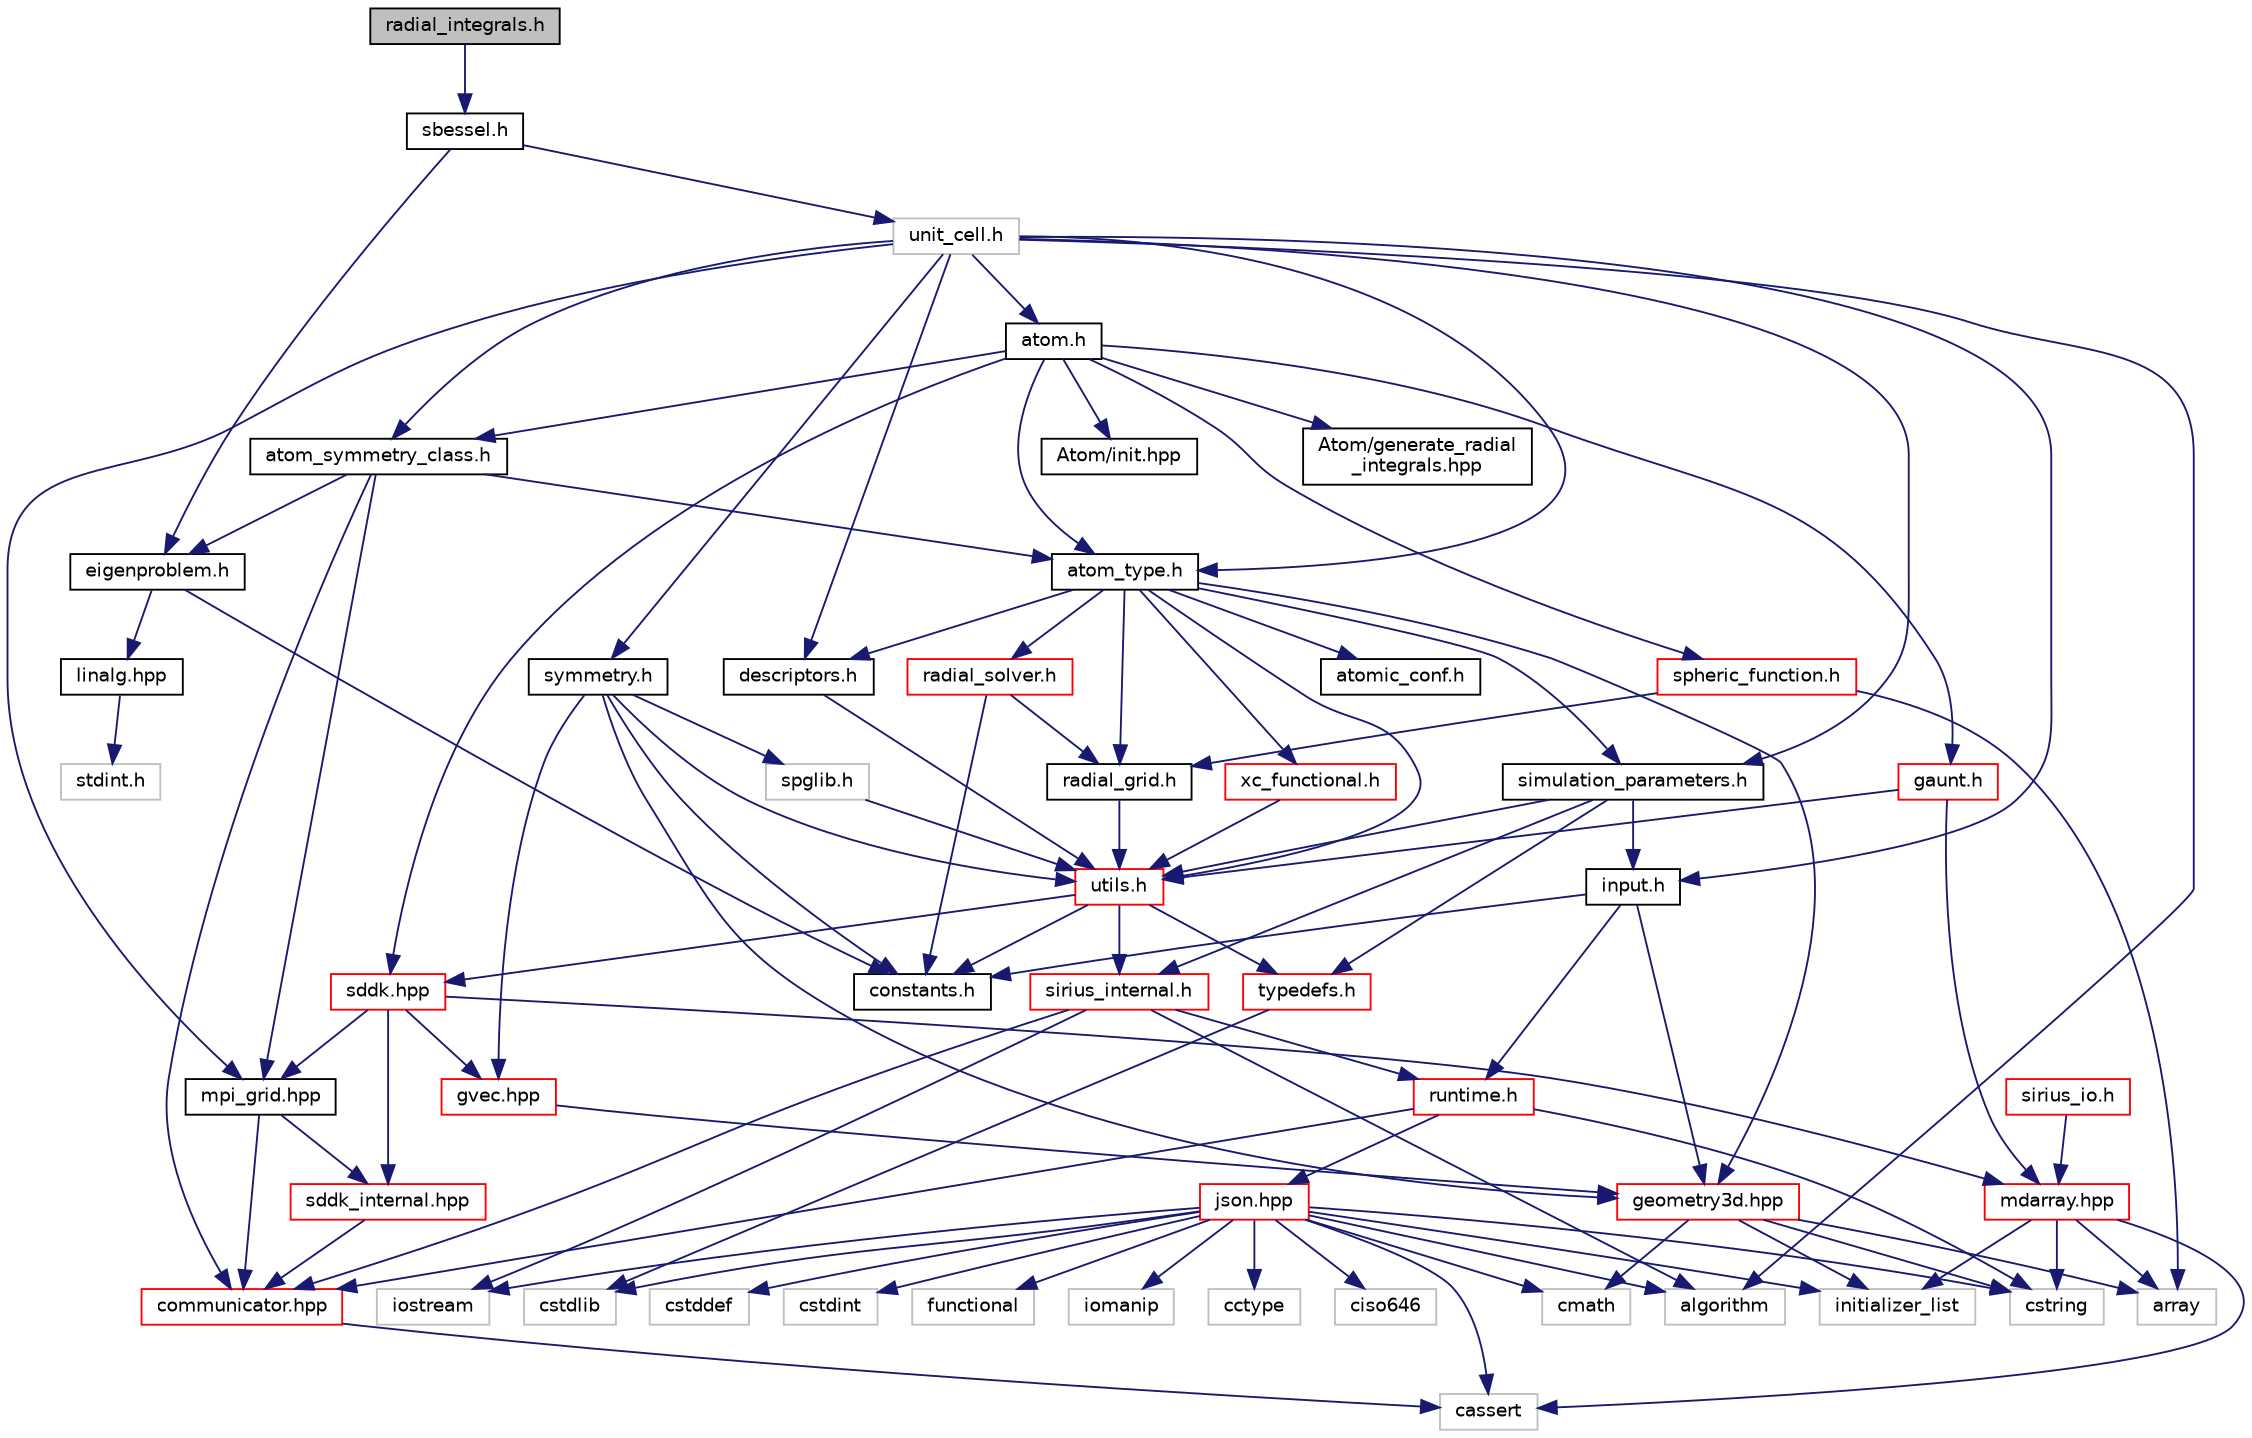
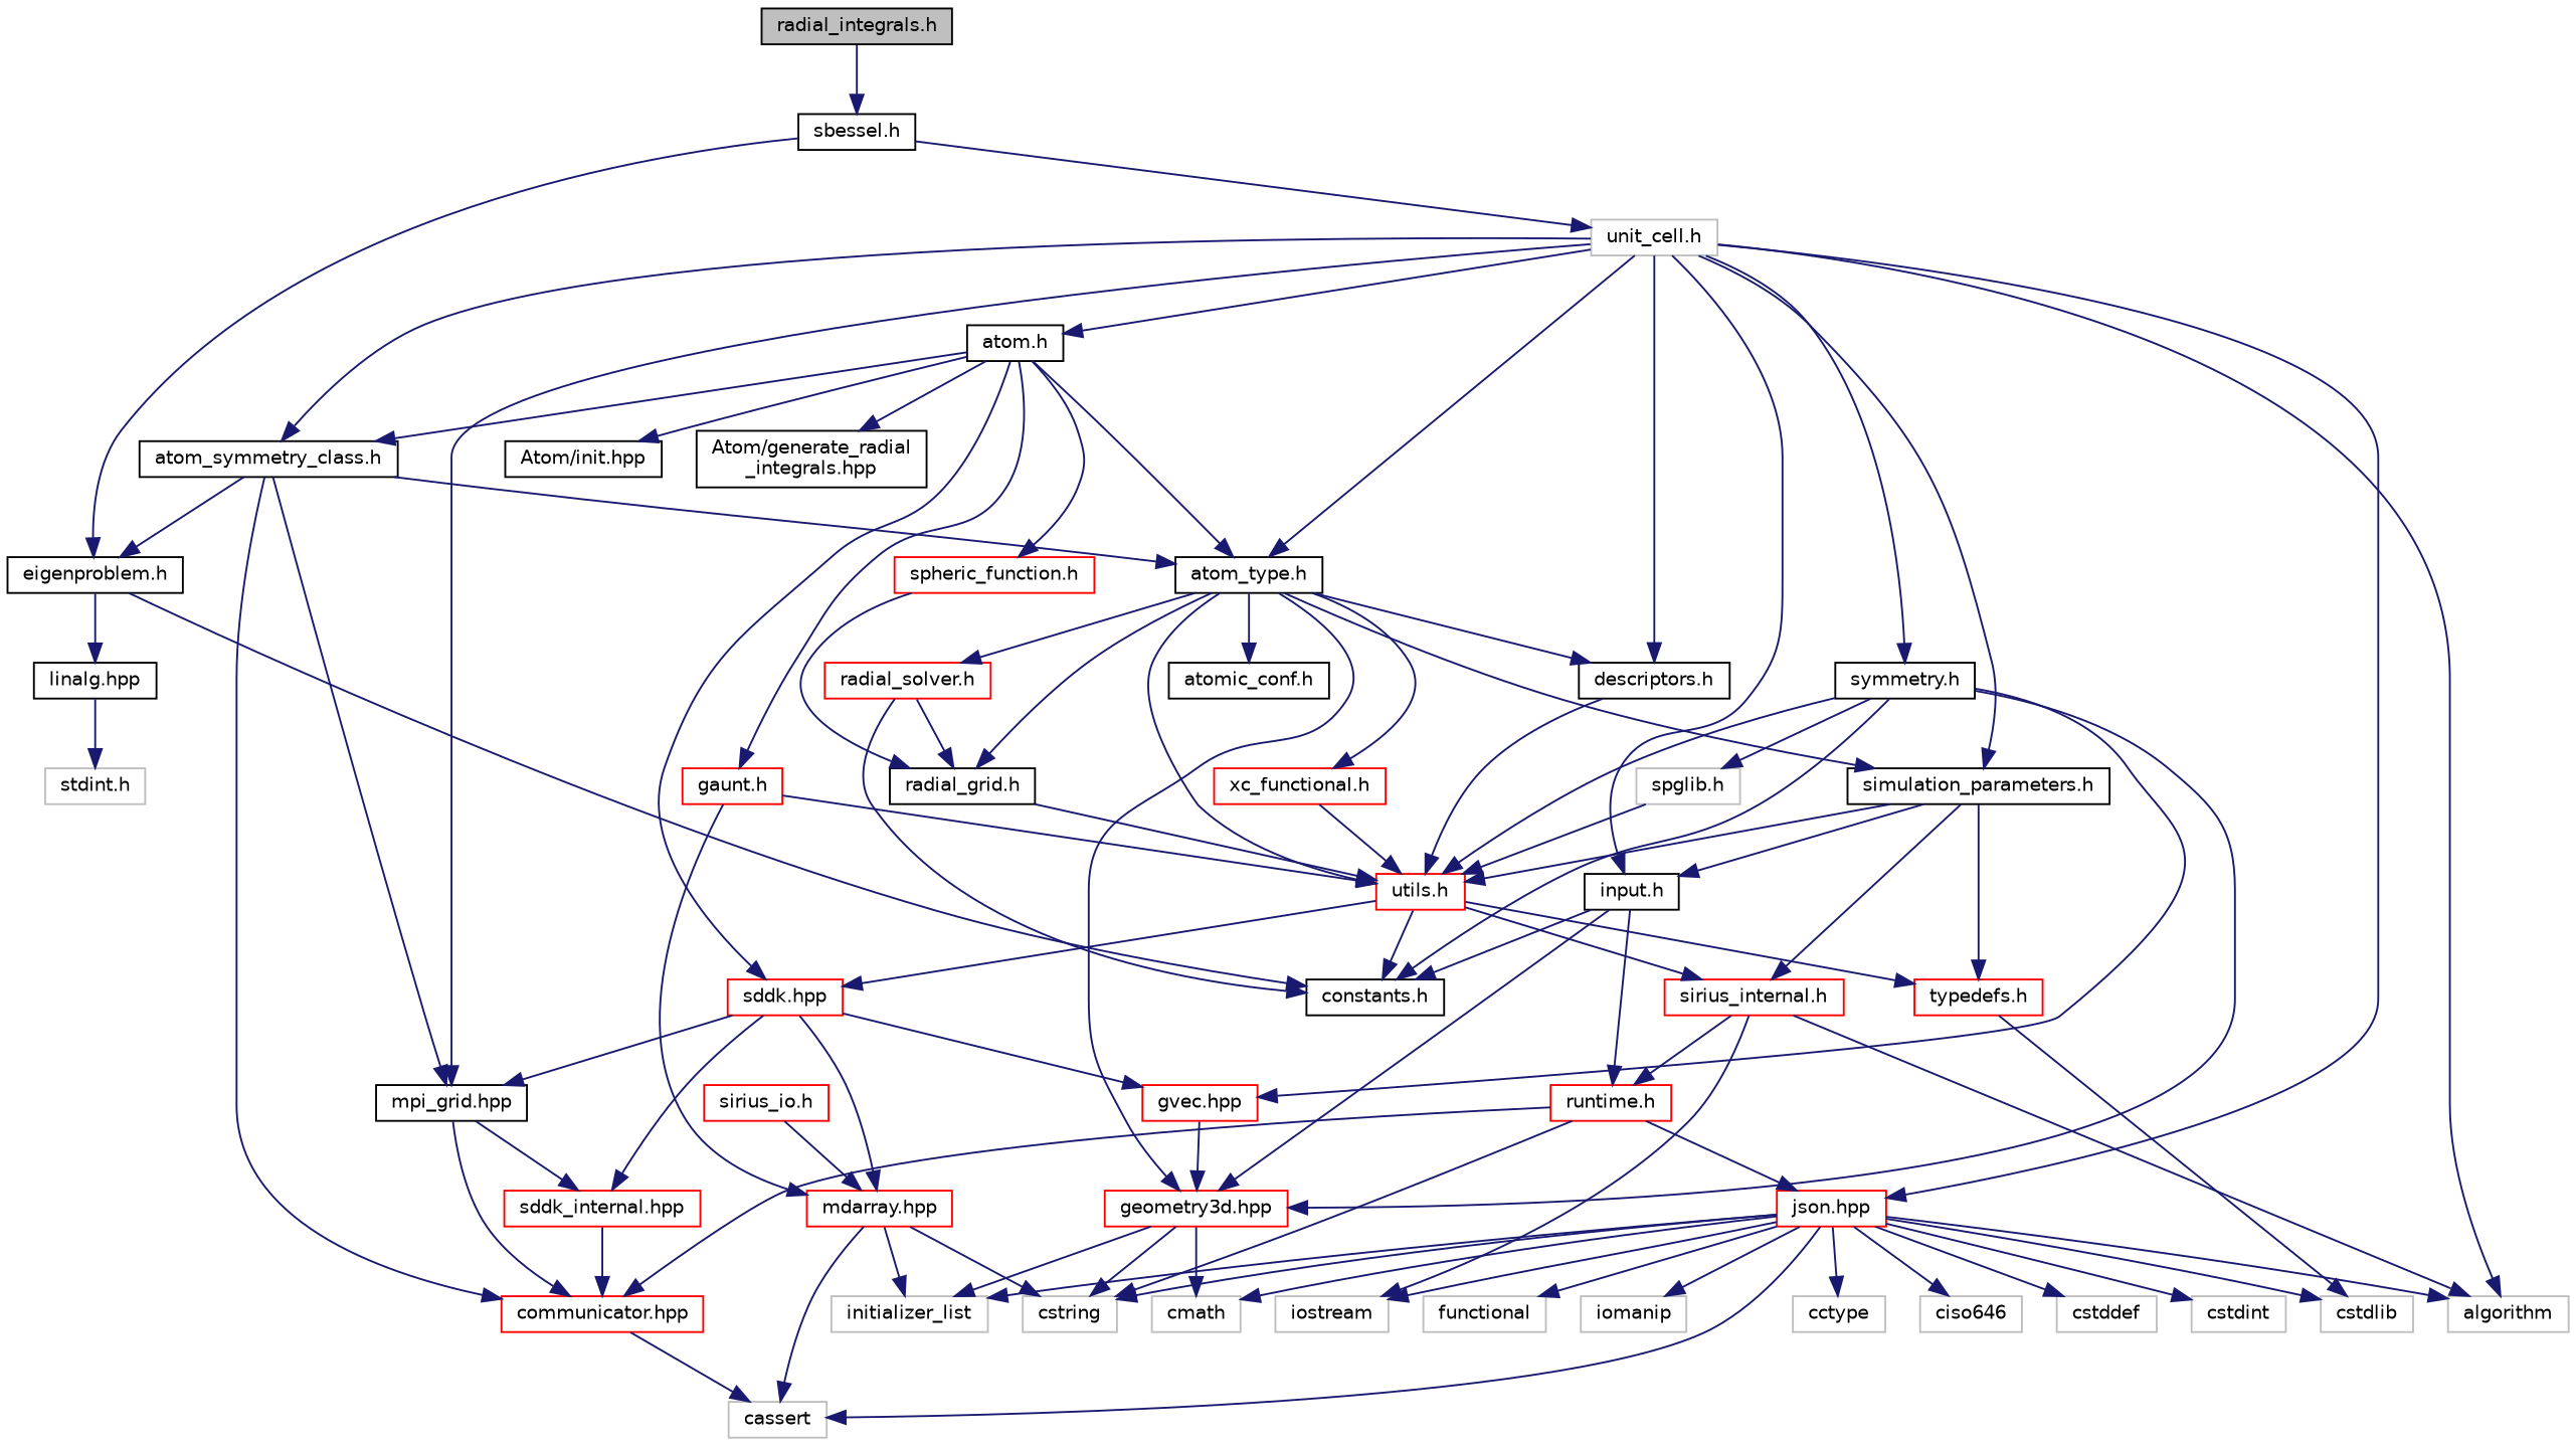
  digraph {
    node [color=black fillcolor=white fontname=Helvetica fontsize=10 shape=record style=filled]
    edge [color=midnightblue fontname=Helvetica fontsize=10 labelfontname=Helvetica labelfontsize=10 style=solid]
    n1 [fillcolor=grey75 fontcolor=black height=0.2 label="radial_integrals.h" width=0.4]
    n2 [height=0.2 label="sbessel.h" width=0.4]
    n3 [height=0.2 label="eigenproblem.h" width=0.4]
    n4 [color=grey75 height=0.2 label="unit_cell.h" width=0.4]
    n5 [height=0.2 label="constants.h" width=0.4]
    n6 [height=0.2 label="linalg.hpp" width=0.4]
    n7 [color=grey75 height=0.2 label=algorithm width=0.4]
    n8 [height=0.2 label="descriptors.h" width=0.4]
    n9 [color=red height=0.2 label="json.hpp" width=0.4]
    n10 [height=0.2 label="mpi_grid.hpp" width=0.4]
    n11 [height=0.2 label="atom_type.h" width=0.4]
    n12 [height=0.2 label="simulation_parameters.h" width=0.4]
    n13 [height=0.2 label="input.h" width=0.4]
    n14 [height=0.2 label="atom_symmetry_class.h" width=0.4]
    n15 [height=0.2 label="atom.h" width=0.4]
    n16 [height=0.2 label="symmetry.h" width=0.4]
    n17 [color=grey75 height=0.2 label="stdint.h" width=0.4]
    n18 [color=red height=0.2 label="utils.h" width=0.4]
    n19 [color=grey75 height=0.2 label=cassert width=0.4]
    n20 [color=grey75 height=0.2 label=cstring width=0.4]
    n21 [color=grey75 height=0.2 label=initializer_list width=0.4]
    n22 [color=grey75 height=0.2 label=iostream width=0.4]
    n23 [color=grey75 height=0.2 label=cctype width=0.4]
    n24 [color=grey75 height=0.2 label=ciso646 width=0.4]
    n25 [color=grey75 height=0.2 label=cmath width=0.4]
    n26 [color=grey75 height=0.2 label=cstddef width=0.4]
    n27 [color=grey75 height=0.2 label=cstdint width=0.4]
    n28 [color=grey75 height=0.2 label=cstdlib width=0.4]
    n29 [color=grey75 height=0.2 label=functional width=0.4]
    n30 [color=grey75 height=0.2 label=iomanip width=0.4]
    n31 [color=red height=0.2 label="communicator.hpp" width=0.4]
    n32 [color=red height=0.2 label="sddk_internal.hpp" width=0.4]
    n33 [color=red height=0.2 label="geometry3d.hpp" width=0.4]
    n34 [height=0.2 label="atomic_conf.h" width=0.4]
    n35 [height=0.2 label="radial_grid.h" width=0.4]
    n36 [color=red height=0.2 label="radial_solver.h" width=0.4]
    n37 [color=red height=0.2 label="xc_functional.h" width=0.4]
    n38 [color=red height=0.2 label="sirius_internal.h" width=0.4]
    n39 [color=red height=0.2 label="typedefs.h" width=0.4]
    n40 [color=red height=0.2 label="runtime.h" width=0.4]
    n41 [color=red height=0.2 label="sddk.hpp" width=0.4]
    n42 [color=red height=0.2 label="gaunt.h" width=0.4]
    n43 [color=red height=0.2 label="spheric_function.h" width=0.4]
    n44 [height=0.2 label="Atom/init.hpp" width=0.4]
    n45 [height=0.2 label="Atom/generate_radial\l_integrals.hpp" width=0.4]
    n46 [color=red height=0.2 label="gvec.hpp" width=0.4]
    n47 [color=grey75 height=0.2 label="spglib.h" width=0.4]
    n48 [color=red height=0.2 label="mdarray.hpp" width=0.4]
-   n49 [color=grey75 height=0.2 label=array width=0.4]
    n50 [color=red height=0.2 label="sirius_io.h" width=0.4]
    n1 -> n2
    n2 -> n3
    n2 -> n4
    n3 -> n5
    n3 -> n6
    n4 -> n7
    n4 -> n8
+   n4 -> n9
    n4 -> n10
    n4 -> n11
    n4 -> n12
    n4 -> n13
    n4 -> n14
    n4 -> n15
    n4 -> n16
    n6 -> n17
    n8 -> n18
    n9 -> n7
    n9 -> n19
    n9 -> n20
    n9 -> n21
    n9 -> n22
    n9 -> n23
    n9 -> n24
    n9 -> n25
    n9 -> n26
    n9 -> n27
    n9 -> n28
    n9 -> n29
    n9 -> n30
    n10 -> n31
    n10 -> n32
    n11 -> n8
    n11 -> n12
    n11 -> n18
    n11 -> n33
    n11 -> n34
    n11 -> n35
    n11 -> n36
    n11 -> n37
    n12 -> n13
    n12 -> n18
    n12 -> n38
    n12 -> n39
    n13 -> n5
    n13 -> n33
    n13 -> n40
    n14 -> n3
    n14 -> n10
    n14 -> n11
    n14 -> n31
    n15 -> n11
    n15 -> n14
    n15 -> n41
    n15 -> n42
    n15 -> n43
    n15 -> n44
    n15 -> n45
    n16 -> n5
    n16 -> n18
    n16 -> n33
    n16 -> n46
    n16 -> n47
    n18 -> n5
    n18 -> n38
    n18 -> n39
    n18 -> n41
    n31 -> n19
    n32 -> n31
    n33 -> n20
    n33 -> n21
    n33 -> n25
-   n33 -> n49
    n35 -> n18
    n36 -> n5
    n36 -> n35
    n37 -> n18
    n38 -> n7
    n38 -> n22
-   n38 -> n31
    n38 -> n40
    n39 -> n28
    n40 -> n9
    n40 -> n20
    n40 -> n31
    n41 -> n10
    n41 -> n32
    n41 -> n46
    n41 -> n48
    n42 -> n18
    n42 -> n48
    n43 -> n35
-   n43 -> n49
    n46 -> n33
    n47 -> n18
    n48 -> n19
    n48 -> n20
    n48 -> n21
-   n48 -> n49
    n50 -> n48
  }
